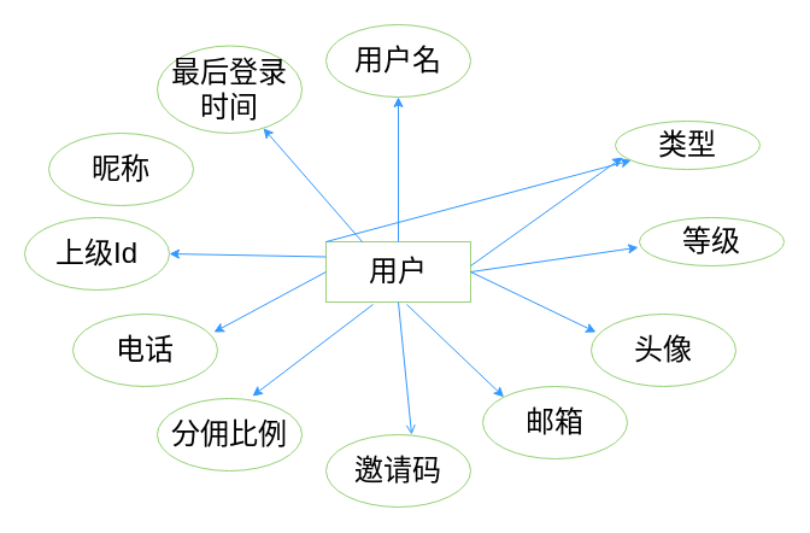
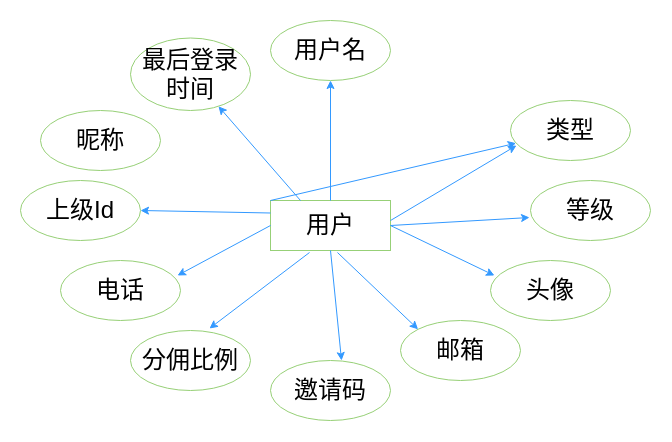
  <mxCell id="0" />
  <mxCell id="1" parent="0" />
  <mxCell id="2" value="&lt;font style=&quot;font-size: 24px;&quot;&gt;用户&lt;/font&gt;" style="rounded=0;whiteSpace=wrap;html=1;strokeColor=#97D077;" vertex="1" parent="1"><mxGeometry x="270" y="200" width="120" height="50" as="geometry" /></mxCell>
  <mxCell id="3" value="最后登录时间" style="ellipse;whiteSpace=wrap;html=1;fontSize=24;strokeColor=#97D077;" vertex="1" parent="1"><mxGeometry x="130" y="37.5" width="120" height="72.5" as="geometry" /></mxCell>
  <mxCell id="4" value="邀请码" style="ellipse;whiteSpace=wrap;html=1;fontSize=24;strokeColor=#97D077;" vertex="1" parent="1"><mxGeometry x="270" y="360" width="120" height="60" as="geometry" /></mxCell>
  <mxCell id="5" value="分佣比例" style="ellipse;whiteSpace=wrap;html=1;fontSize=24;strokeColor=#97D077;" vertex="1" parent="1"><mxGeometry x="130" y="330" width="120" height="60" as="geometry" /></mxCell>
  <mxCell id="6" value="上级Id" style="ellipse;whiteSpace=wrap;html=1;fontSize=24;strokeColor=#97D077;" vertex="1" parent="1"><mxGeometry x="20" y="180" width="120" height="60" as="geometry" /></mxCell>
  <mxCell id="7" value="昵称" style="ellipse;whiteSpace=wrap;html=1;fontSize=24;strokeColor=#97D077;" vertex="1" parent="1"><mxGeometry x="40" y="110" width="120" height="60" as="geometry" /></mxCell>
  <mxCell id="8" value="用户名" style="ellipse;whiteSpace=wrap;html=1;fontSize=24;strokeColor=#97D077;" vertex="1" parent="1"><mxGeometry x="270" y="20" width="120" height="60" as="geometry" /></mxCell>
- <mxCell id="9" value="类型" style="ellipse;whiteSpace=wrap;html=1;fontSize=24;strokeColor=#97D077;" vertex="1" parent="1"><mxGeometry x="510" y="100" width="120" height="40" as="geometry" /></mxCell>
+ <mxCell id="9" value="类型" style="ellipse;whiteSpace=wrap;html=1;fontSize=24;strokeColor=#97D077;" vertex="1" parent="1"><mxGeometry x="510" y="100" width="120" height="60" as="geometry" /></mxCell>
  <mxCell id="10" value="邮箱" style="ellipse;whiteSpace=wrap;html=1;fontSize=24;strokeColor=#97D077;" vertex="1" parent="1"><mxGeometry x="400" y="320" width="120" height="60" as="geometry" /></mxCell>
  <mxCell id="11" value="电话" style="ellipse;whiteSpace=wrap;html=1;fontSize=24;strokeColor=#97D077;" vertex="1" parent="1"><mxGeometry x="60" y="260" width="120" height="60" as="geometry" /></mxCell>
  <mxCell id="12" value="头像" style="ellipse;whiteSpace=wrap;html=1;fontSize=24;strokeColor=#97D077;" vertex="1" parent="1"><mxGeometry x="490" y="260" width="120" height="60" as="geometry" /></mxCell>
- <mxCell id="13" value="等级" style="ellipse;whiteSpace=wrap;html=1;fontSize=24;strokeColor=#97D077;" vertex="1" parent="1"><mxGeometry x="530" y="180" width="120" height="40" as="geometry" /></mxCell>
+ <mxCell id="13" value="等级" style="ellipse;whiteSpace=wrap;html=1;fontSize=24;strokeColor=#97D077;" vertex="1" parent="1"><mxGeometry x="530" y="180" width="120" height="60" as="geometry" /></mxCell>
  <mxCell id="14" value="" style="endArrow=classic;html=1;rounded=0;fontSize=24;strokeColor=#3399FF;entryX=0;entryY=0;entryDx=0;entryDy=0;exitX=0.558;exitY=1.04;exitDx=0;exitDy=0;exitPerimeter=0;" edge="1" parent="1" source="2" target="10"><mxGeometry width="50" height="50" relative="1" as="geometry"><mxPoint x="309" y="350" as="sourcePoint" /><mxPoint x="359" y="300" as="targetPoint" /></mxGeometry></mxCell>
- <mxCell id="15" value="" style="endArrow=open;html=1;rounded=0;fontSize=24;strokeColor=#3399FF;entryX=0.592;entryY=0;entryDx=0;entryDy=0;exitX=0.5;exitY=1;exitDx=0;exitDy=0;entryPerimeter=0;" edge="1" parent="1" source="2" target="4"><mxGeometry width="50" height="50" relative="1" as="geometry"><mxPoint x="346.96" y="262" as="sourcePoint" /><mxPoint x="427.574" y="338.787" as="targetPoint" /></mxGeometry></mxCell>
+ <mxCell id="15" value="" style="endArrow=classic;html=1;rounded=0;fontSize=24;strokeColor=#3399FF;entryX=0.592;entryY=0;entryDx=0;entryDy=0;exitX=0.5;exitY=1;exitDx=0;exitDy=0;entryPerimeter=0;" edge="1" parent="1" source="2" target="4"><mxGeometry width="50" height="50" relative="1" as="geometry"><mxPoint x="346.96" y="262" as="sourcePoint" /><mxPoint x="427.574" y="338.787" as="targetPoint" /></mxGeometry></mxCell>
  <mxCell id="16" value="" style="endArrow=classic;html=1;rounded=0;fontSize=24;strokeColor=#3399FF;entryX=0.658;entryY=-0.033;entryDx=0;entryDy=0;exitX=0.325;exitY=1.04;exitDx=0;exitDy=0;exitPerimeter=0;entryPerimeter=0;" edge="1" parent="1" source="2" target="5"><mxGeometry width="50" height="50" relative="1" as="geometry"><mxPoint x="356.96" y="272" as="sourcePoint" /><mxPoint x="437.574" y="348.787" as="targetPoint" /></mxGeometry></mxCell>
  <mxCell id="17" value="" style="endArrow=classic;html=1;rounded=0;fontSize=24;strokeColor=#3399FF;entryX=0.975;entryY=0.25;entryDx=0;entryDy=0;exitX=0;exitY=0.5;exitDx=0;exitDy=0;entryPerimeter=0;" edge="1" parent="1" source="2" target="11"><mxGeometry width="50" height="50" relative="1" as="geometry"><mxPoint x="366.96" y="282" as="sourcePoint" /><mxPoint x="447.574" y="358.787" as="targetPoint" /></mxGeometry></mxCell>
  <mxCell id="18" value="" style="endArrow=classic;html=1;rounded=0;fontSize=24;strokeColor=#3399FF;entryX=0.033;entryY=0.25;entryDx=0;entryDy=0;exitX=1;exitY=0.5;exitDx=0;exitDy=0;entryPerimeter=0;" edge="1" parent="1" source="2" target="12"><mxGeometry width="50" height="50" relative="1" as="geometry"><mxPoint x="376.96" y="292" as="sourcePoint" /><mxPoint x="457.574" y="368.787" as="targetPoint" /></mxGeometry></mxCell>
  <mxCell id="19" value="" style="endArrow=classic;html=1;rounded=0;fontSize=24;strokeColor=#3399FF;entryX=-0.008;entryY=0.617;entryDx=0;entryDy=0;exitX=1;exitY=0.5;exitDx=0;exitDy=0;entryPerimeter=0;" edge="1" parent="1" source="2" target="13"><mxGeometry width="50" height="50" relative="1" as="geometry"><mxPoint x="386.96" y="302" as="sourcePoint" /><mxPoint x="467.574" y="378.787" as="targetPoint" /></mxGeometry></mxCell>
  <mxCell id="20" value="" style="endArrow=classic;html=1;rounded=0;fontSize=24;strokeColor=#3399FF;entryX=0.05;entryY=0.75;entryDx=0;entryDy=0;entryPerimeter=0;" edge="1" parent="1" target="9"><mxGeometry width="50" height="50" relative="1" as="geometry"><mxPoint x="390" y="220" as="sourcePoint" /><mxPoint x="477.574" y="388.787" as="targetPoint" /></mxGeometry></mxCell>
  <mxCell id="21" value="" style="endArrow=classic;html=1;rounded=0;fontSize=24;strokeColor=#3399FF;entryX=0.5;entryY=1;entryDx=0;entryDy=0;exitX=0.5;exitY=0;exitDx=0;exitDy=0;" edge="1" parent="1" source="2" target="8"><mxGeometry width="50" height="50" relative="1" as="geometry"><mxPoint x="416.96" y="332" as="sourcePoint" /><mxPoint x="497.574" y="408.787" as="targetPoint" /></mxGeometry></mxCell>
  <mxCell id="22" value="" style="endArrow=classic;html=1;rounded=0;fontSize=24;strokeColor=#3399FF;exitX=0.25;exitY=0;exitDx=0;exitDy=0;" edge="1" parent="1" source="2" target="3"><mxGeometry width="50" height="50" relative="1" as="geometry"><mxPoint x="426.96" y="342" as="sourcePoint" /><mxPoint x="507.574" y="418.787" as="targetPoint" /></mxGeometry></mxCell>
  <mxCell id="23" value="" style="endArrow=classic;html=1;rounded=0;fontSize=24;strokeColor=#3399FF;exitX=0;exitY=0;exitDx=0;exitDy=0;" edge="1" parent="1" source="2" target="9"><mxGeometry width="50" height="50" relative="1" as="geometry"><mxPoint x="436.96" y="352" as="sourcePoint" /><mxPoint x="517.574" y="428.787" as="targetPoint" /></mxGeometry></mxCell>
  <mxCell id="24" value="" style="endArrow=classic;html=1;rounded=0;fontSize=24;strokeColor=#3399FF;entryX=1;entryY=0.5;entryDx=0;entryDy=0;exitX=0;exitY=0.25;exitDx=0;exitDy=0;" edge="1" parent="1" source="2" target="6"><mxGeometry width="50" height="50" relative="1" as="geometry"><mxPoint x="446.96" y="362" as="sourcePoint" /><mxPoint x="527.574" y="438.787" as="targetPoint" /></mxGeometry></mxCell>
